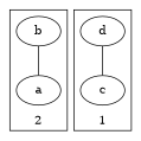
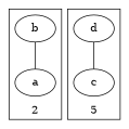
  graph {
    rankdir=BT
    a
    b
    c
    d
    subgraph cluster_1 {
      label=2
      a
      b
    }
    subgraph cluster_2 {
-     label=1
+     label=5
      c
      d
    }
    a -- b
    c -- d
  }
